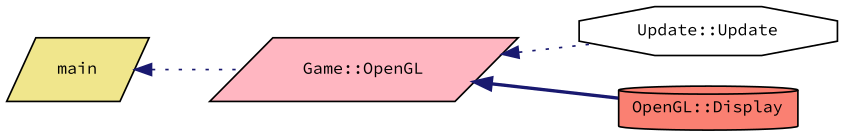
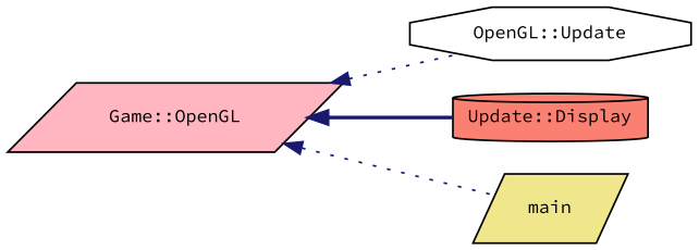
  digraph {
    fontname="Source Code Pro"
    rankdir=LR
    node [color=black fontname="Source Code Pro" fontsize=10 shape=parallelogram style=filled]
    edge [color=midnightblue dir=back fontname="Source Code Pro" fontsize=10 labelfontname=Helvetica labelfontsize=10 style=dotted]
    n1 [fillcolor=lightpink fontcolor=black height=0.2 label="Game::OpenGL" width=0.4]
-   n2 [fillcolor=white height=0.2 label="Update::Update" shape=octagon width=0.4]
-   n3 [fillcolor=salmon height=0.2 label="OpenGL::Display" shape=cylinder width=0.4]
+   n2 [fillcolor=white height=0.2 label="OpenGL::Update" shape=octagon width=0.4]
+   n3 [fillcolor=salmon height=0.2 label="Update::Display" shape=cylinder width=0.4]
    n4 [fillcolor=khaki height=0.2 label=main width=0.4]
    n1 -> n2
    n1 -> n3 [style=bold]
-   n4 -> n1
+   n1 -> n4
  }
